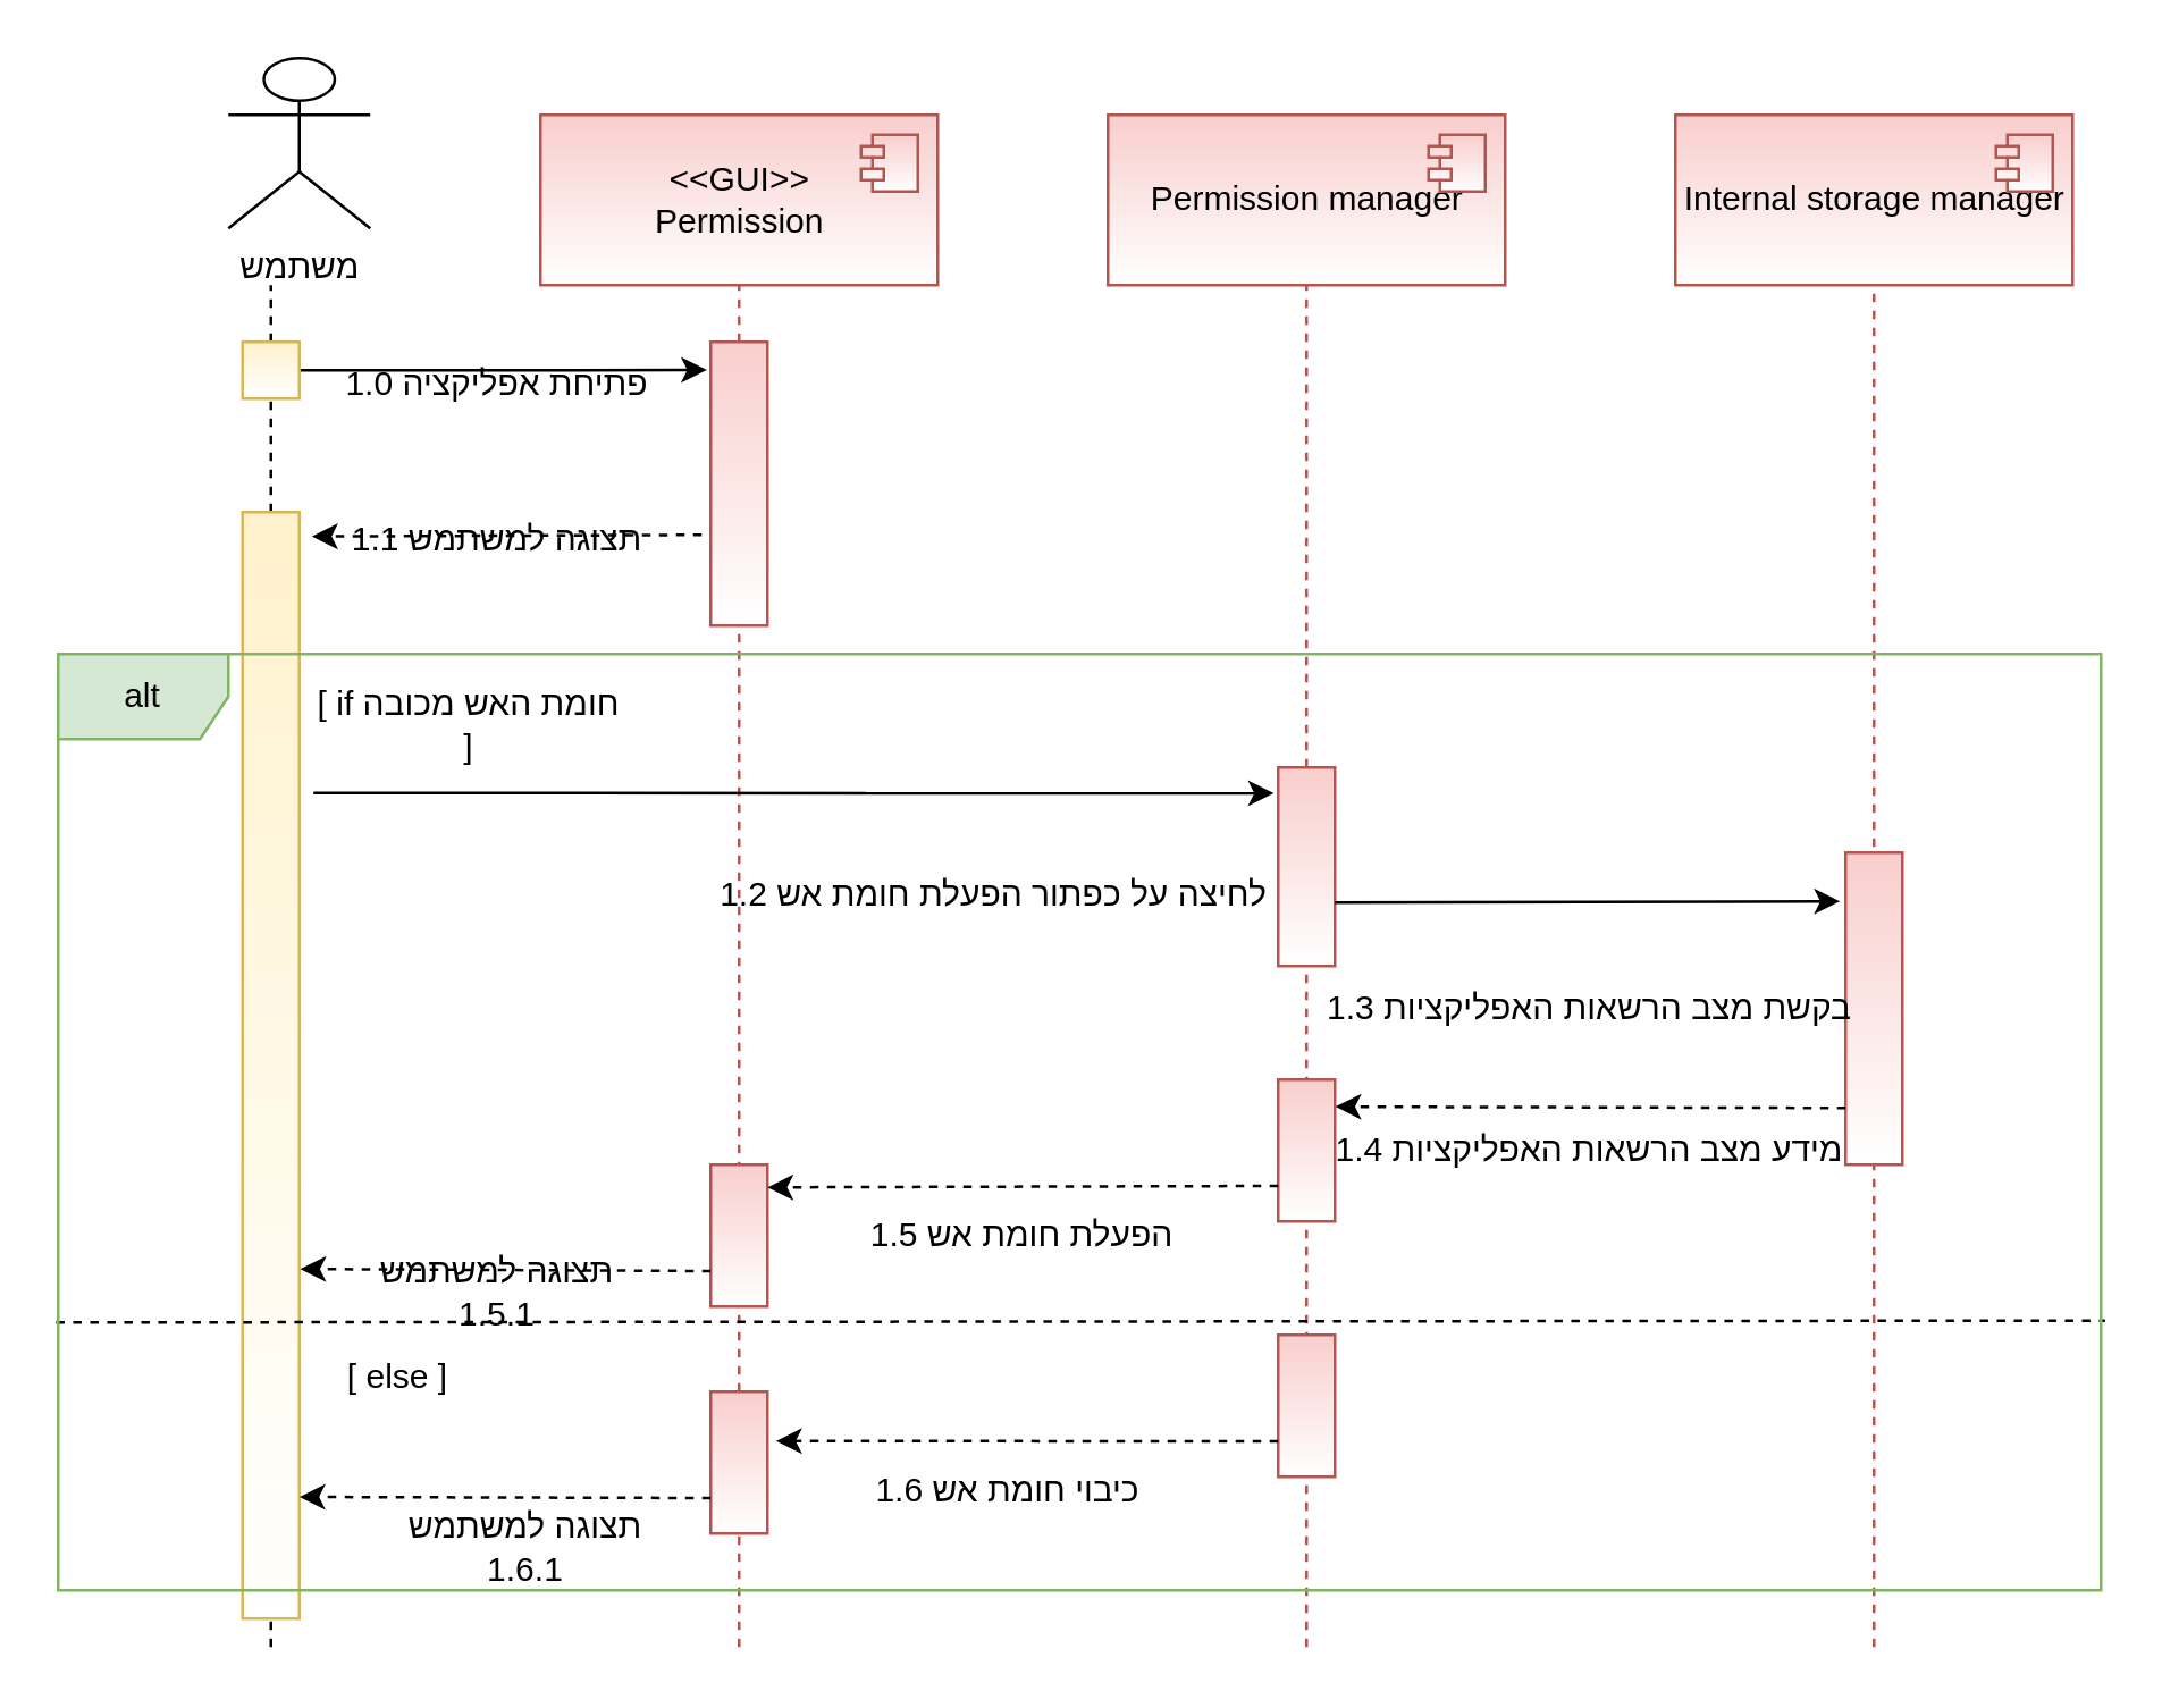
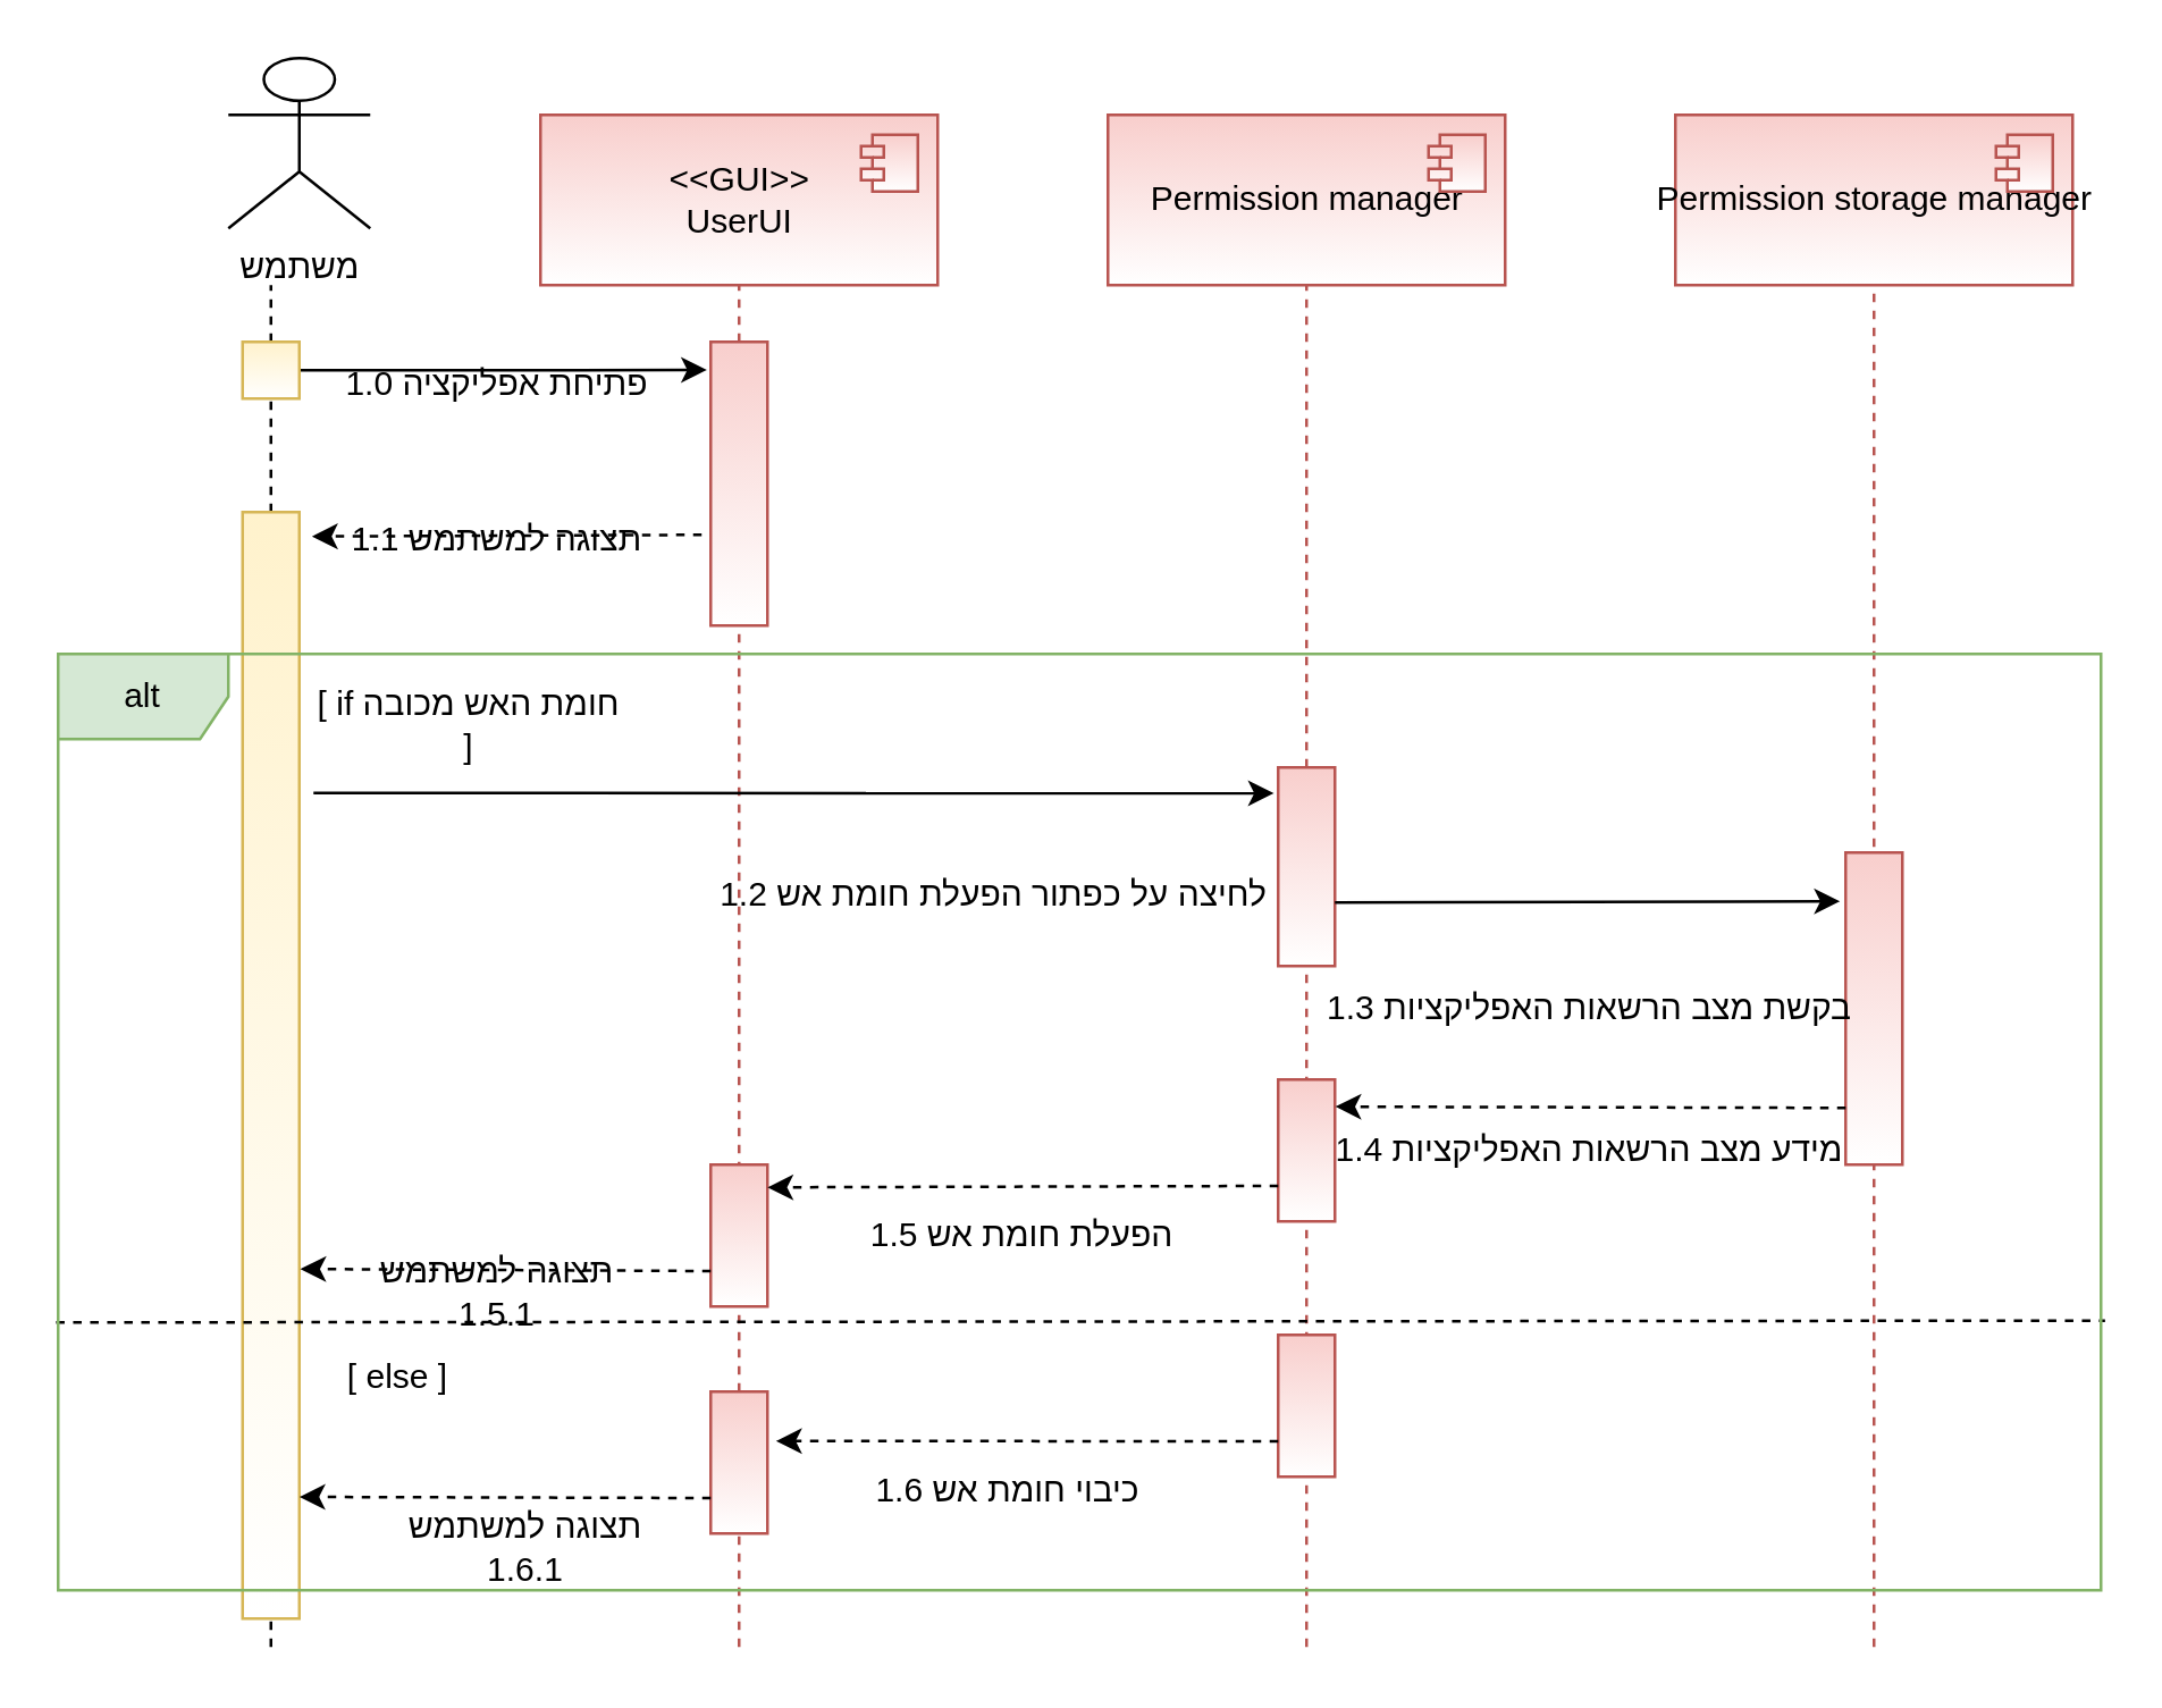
  <mxCell id="0" />
  <mxCell id="1" parent="0" />
  <mxCell id="2" value="משתמש" style="shape=umlActor;verticalLabelPosition=bottom;verticalAlign=top;html=1;outlineConnect=0;gradientColor=#ffffff;" parent="1" vertex="1"><mxGeometry x="80" y="20" width="50" height="60" as="geometry" /></mxCell>
  <mxCell id="3" value="" style="endArrow=none;dashed=1;html=1;rounded=0;startArrow=none;" parent="1" source="11" edge="1"><mxGeometry width="50" height="50" relative="1" as="geometry"><mxPoint x="95" y="480" as="sourcePoint" /><mxPoint x="95" y="100" as="targetPoint" /></mxGeometry></mxCell>
  <mxCell id="4" value="" style="endArrow=none;dashed=1;html=1;rounded=0;entryX=0.5;entryY=1;entryDx=0;entryDy=0;fillColor=#f8cecc;strokeColor=#b85450;startArrow=none;" parent="1" source="8" edge="1"><mxGeometry width="50" height="50" relative="1" as="geometry"><mxPoint x="260" y="490" as="sourcePoint" /><mxPoint x="260" y="100" as="targetPoint" /></mxGeometry></mxCell>
  <mxCell id="5" value="" style="endArrow=none;dashed=1;html=1;rounded=0;entryX=0.5;entryY=1;entryDx=0;entryDy=0;fillColor=#f8cecc;strokeColor=#b85450;startArrow=none;" parent="1" source="24" edge="1"><mxGeometry width="50" height="50" relative="1" as="geometry"><mxPoint x="460" y="500" as="sourcePoint" /><mxPoint x="460" y="100" as="targetPoint" /></mxGeometry></mxCell>
  <mxCell id="6" style="edgeStyle=orthogonalEdgeStyle;rounded=0;orthogonalLoop=1;jettySize=auto;html=1;entryX=-0.067;entryY=0.099;entryDx=0;entryDy=0;entryPerimeter=0;" parent="1" source="7" target="8" edge="1"><mxGeometry relative="1" as="geometry"><mxPoint x="240" y="134" as="targetPoint" /></mxGeometry></mxCell>
  <mxCell id="7" value="" style="rounded=0;whiteSpace=wrap;html=1;fillColor=#fff2cc;strokeColor=#d6b656;gradientColor=#ffffff;" parent="1" vertex="1"><mxGeometry x="85" y="120" width="20" height="20" as="geometry" /></mxCell>
  <mxCell id="8" value="" style="rounded=0;whiteSpace=wrap;html=1;fillColor=#f8cecc;strokeColor=#b85450;gradientColor=#ffffff;" parent="1" vertex="1"><mxGeometry x="250" y="120" width="20" height="100" as="geometry" /></mxCell>
  <mxCell id="9" value="" style="endArrow=none;dashed=1;html=1;rounded=0;entryX=0.5;entryY=1;entryDx=0;entryDy=0;fillColor=#f8cecc;strokeColor=#b85450;" parent="1" target="8" edge="1"><mxGeometry width="50" height="50" relative="1" as="geometry"><mxPoint x="260" y="580" as="sourcePoint" /><mxPoint x="260" y="100" as="targetPoint" /></mxGeometry></mxCell>
  <mxCell id="10" value="פתיחת אפליקציה 1.0" style="text;html=1;strokeColor=none;fillColor=none;align=center;verticalAlign=middle;whiteSpace=wrap;rounded=0;textDirection=rtl;" parent="1" vertex="1"><mxGeometry x="120" y="120" width="110" height="30" as="geometry" /></mxCell>
  <mxCell id="11" value="" style="rounded=0;whiteSpace=wrap;html=1;fillColor=#fff2cc;strokeColor=#d6b656;gradientColor=#ffffff;" parent="1" vertex="1"><mxGeometry x="85" y="180" width="20" height="390" as="geometry" /></mxCell>
  <mxCell id="12" value="" style="endArrow=none;dashed=1;html=1;rounded=0;" parent="1" target="11" edge="1"><mxGeometry width="50" height="50" relative="1" as="geometry"><mxPoint x="95" y="580" as="sourcePoint" /><mxPoint x="95" y="100" as="targetPoint" /></mxGeometry></mxCell>
  <mxCell id="13" value="" style="endArrow=classic;html=1;rounded=0;exitX=-0.16;exitY=0.68;exitDx=0;exitDy=0;exitPerimeter=0;entryX=1.223;entryY=0.022;entryDx=0;entryDy=0;entryPerimeter=0;dashed=1;" parent="1" source="8" target="11" edge="1"><mxGeometry width="50" height="50" relative="1" as="geometry"><mxPoint x="220" y="240" as="sourcePoint" /><mxPoint x="180" y="260" as="targetPoint" /></mxGeometry></mxCell>
  <mxCell id="14" value="תצוגה למשתמש 1.1" style="text;html=1;strokeColor=none;fillColor=none;align=center;verticalAlign=middle;whiteSpace=wrap;rounded=0;textDirection=rtl;" parent="1" vertex="1"><mxGeometry x="120" y="175" width="110" height="30" as="geometry" /></mxCell>
  <mxCell id="15" value="" style="endArrow=none;dashed=1;html=1;rounded=0;entryX=0.5;entryY=1;entryDx=0;entryDy=0;fillColor=#f8cecc;strokeColor=#b85450;" parent="1" target="22" edge="1"><mxGeometry width="50" height="50" relative="1" as="geometry"><mxPoint x="660" y="580" as="sourcePoint" /><mxPoint x="630" y="100" as="targetPoint" /><Array as="points" /></mxGeometry></mxCell>
  <mxCell id="16" value="" style="endArrow=classic;html=1;rounded=0;entryX=-0.075;entryY=0.13;entryDx=0;entryDy=0;entryPerimeter=0;" parent="1" target="24" edge="1"><mxGeometry width="50" height="50" relative="1" as="geometry"><mxPoint x="110" y="279" as="sourcePoint" /><mxPoint x="450" y="263" as="targetPoint" /></mxGeometry></mxCell>
  <mxCell id="17" value="לחיצה על כפתור הפעלת חומת אש 1.2" style="text;html=1;strokeColor=none;fillColor=none;align=center;verticalAlign=middle;whiteSpace=wrap;rounded=0;textDirection=rtl;" parent="1" vertex="1"><mxGeometry x="250" y="300" width="200" height="30" as="geometry" /></mxCell>
- <mxCell id="18" value="&lt;span&gt;&amp;lt;&amp;lt;GUI&amp;gt;&amp;gt;&lt;/span&gt;&lt;br&gt;&lt;span&gt;Permission&lt;/span&gt;" style="html=1;dropTarget=0;fillColor=#f8cecc;strokeColor=#b85450;gradientColor=#ffffff;" parent="1" vertex="1"><mxGeometry x="190" y="40" width="140" height="60" as="geometry" /></mxCell>
+ <mxCell id="18" value="&lt;span&gt;&amp;lt;&amp;lt;GUI&amp;gt;&amp;gt;&lt;/span&gt;&lt;br&gt;&lt;span&gt;UserUI&lt;/span&gt;" style="html=1;dropTarget=0;fillColor=#f8cecc;strokeColor=#b85450;gradientColor=#ffffff;" parent="1" vertex="1"><mxGeometry x="190" y="40" width="140" height="60" as="geometry" /></mxCell>
  <mxCell id="19" value="" style="shape=module;jettyWidth=8;jettyHeight=4;fillColor=#f8cecc;strokeColor=#b85450;gradientColor=#ffffff;" parent="18" vertex="1"><mxGeometry x="1" width="20" height="20" relative="1" as="geometry"><mxPoint x="-27" y="7" as="offset" /></mxGeometry></mxCell>
  <mxCell id="20" value="Permission manager" style="html=1;dropTarget=0;fillColor=#f8cecc;strokeColor=#b85450;gradientColor=#ffffff;" parent="1" vertex="1"><mxGeometry x="390" y="40" width="140" height="60" as="geometry" /></mxCell>
  <mxCell id="21" value="" style="shape=module;jettyWidth=8;jettyHeight=4;fillColor=#f8cecc;strokeColor=#b85450;gradientColor=#ffffff;" parent="20" vertex="1"><mxGeometry x="1" width="20" height="20" relative="1" as="geometry"><mxPoint x="-27" y="7" as="offset" /></mxGeometry></mxCell>
- <mxCell id="22" value="&lt;span&gt;Internal storage manager&lt;/span&gt;" style="html=1;dropTarget=0;fillColor=#f8cecc;strokeColor=#b85450;gradientColor=#ffffff;" parent="1" vertex="1"><mxGeometry x="590" y="40" width="140" height="60" as="geometry" /></mxCell>
+ <mxCell id="22" value="&lt;span&gt;Permission storage manager&lt;/span&gt;" style="html=1;dropTarget=0;fillColor=#f8cecc;strokeColor=#b85450;gradientColor=#ffffff;" parent="1" vertex="1"><mxGeometry x="590" y="40" width="140" height="60" as="geometry" /></mxCell>
  <mxCell id="23" value="" style="shape=module;jettyWidth=8;jettyHeight=4;fillColor=#f8cecc;strokeColor=#b85450;gradientColor=#ffffff;" parent="22" vertex="1"><mxGeometry x="1" width="20" height="20" relative="1" as="geometry"><mxPoint x="-27" y="7" as="offset" /></mxGeometry></mxCell>
  <mxCell id="24" value="" style="rounded=0;whiteSpace=wrap;html=1;fillColor=#f8cecc;strokeColor=#b85450;gradientColor=#ffffff;" parent="1" vertex="1"><mxGeometry x="450" y="270" width="20" height="70" as="geometry" /></mxCell>
  <mxCell id="25" value="" style="endArrow=none;dashed=1;html=1;rounded=0;entryX=0.5;entryY=1;entryDx=0;entryDy=0;fillColor=#f8cecc;strokeColor=#b85450;" parent="1" target="24" edge="1"><mxGeometry width="50" height="50" relative="1" as="geometry"><mxPoint x="460" y="580" as="sourcePoint" /><mxPoint x="460" y="140" as="targetPoint" /></mxGeometry></mxCell>
  <mxCell id="26" value="" style="rounded=0;whiteSpace=wrap;html=1;fillColor=#f8cecc;strokeColor=#b85450;gradientColor=#ffffff;" parent="1" vertex="1"><mxGeometry x="650" y="300" width="20" height="110" as="geometry" /></mxCell>
  <mxCell id="27" value="" style="endArrow=classic;html=1;rounded=0;entryX=-0.1;entryY=0.156;entryDx=0;entryDy=0;entryPerimeter=0;exitX=1;exitY=0.68;exitDx=0;exitDy=0;exitPerimeter=0;" parent="1" source="24" target="26" edge="1"><mxGeometry width="50" height="50" relative="1" as="geometry"><mxPoint x="400" y="351" as="sourcePoint" /><mxPoint x="612.14" y="351.05" as="targetPoint" /></mxGeometry></mxCell>
  <mxCell id="28" value="בקשת מצב הרשאות האפליקציות 1.3" style="text;html=1;strokeColor=none;fillColor=none;align=center;verticalAlign=middle;whiteSpace=wrap;rounded=0;textDirection=rtl;" parent="1" vertex="1"><mxGeometry x="460" y="340" width="200" height="30" as="geometry" /></mxCell>
  <mxCell id="29" value="" style="rounded=0;whiteSpace=wrap;html=1;fillColor=#f8cecc;strokeColor=#b85450;gradientColor=#ffffff;" parent="1" vertex="1"><mxGeometry x="450" y="380" width="20" height="50" as="geometry" /></mxCell>
  <mxCell id="30" value="" style="endArrow=classic;html=1;rounded=0;exitX=-0.08;exitY=0.625;exitDx=0;exitDy=0;exitPerimeter=0;entryX=1.008;entryY=0.191;entryDx=0;entryDy=0;entryPerimeter=0;dashed=1;" parent="1" target="29" edge="1"><mxGeometry width="50" height="50" relative="1" as="geometry"><mxPoint x="650" y="390" as="sourcePoint" /><mxPoint x="512.4" y="390.88" as="targetPoint" /></mxGeometry></mxCell>
  <mxCell id="31" value="מידע מצב הרשאות האפליקציות 1.4" style="text;html=1;strokeColor=none;fillColor=none;align=center;verticalAlign=middle;whiteSpace=wrap;rounded=0;textDirection=rtl;" parent="1" vertex="1"><mxGeometry x="460" y="390" width="200" height="30" as="geometry" /></mxCell>
  <mxCell id="32" value="" style="rounded=0;whiteSpace=wrap;html=1;fillColor=#f8cecc;strokeColor=#b85450;gradientColor=#ffffff;" parent="1" vertex="1"><mxGeometry x="250" y="410" width="20" height="50" as="geometry" /></mxCell>
  <mxCell id="33" value="" style="endArrow=classic;html=1;rounded=0;exitX=0;exitY=0.75;exitDx=0;exitDy=0;dashed=1;" parent="1" source="29" edge="1"><mxGeometry width="50" height="50" relative="1" as="geometry"><mxPoint x="437.6" y="420" as="sourcePoint" /><mxPoint x="270" y="418" as="targetPoint" /></mxGeometry></mxCell>
  <mxCell id="34" value="הפעלת חומת אש 1.5" style="text;html=1;strokeColor=none;fillColor=none;align=center;verticalAlign=middle;whiteSpace=wrap;rounded=0;textDirection=rtl;" parent="1" vertex="1"><mxGeometry x="260" y="420" width="200" height="30" as="geometry" /></mxCell>
  <mxCell id="35" value="" style="endArrow=none;dashed=1;html=1;rounded=0;exitX=-0.001;exitY=0.714;exitDx=0;exitDy=0;exitPerimeter=0;entryX=1.002;entryY=0.712;entryDx=0;entryDy=0;entryPerimeter=0;" parent="1" source="46" target="46" edge="1"><mxGeometry width="50" height="50" relative="1" as="geometry"><mxPoint x="470" y="360" as="sourcePoint" /><mxPoint x="740" y="349" as="targetPoint" /></mxGeometry></mxCell>
  <mxCell id="36" value="[ if חומת האש מכובה ]" style="text;html=1;strokeColor=none;fillColor=none;align=center;verticalAlign=middle;whiteSpace=wrap;rounded=0;" parent="1" vertex="1"><mxGeometry x="110" y="240" width="110" height="30" as="geometry" /></mxCell>
  <mxCell id="37" value="[ else ]" style="text;html=1;strokeColor=none;fillColor=none;align=center;verticalAlign=middle;whiteSpace=wrap;rounded=0;" parent="1" vertex="1"><mxGeometry x="110" y="470" width="60" height="30" as="geometry" /></mxCell>
  <mxCell id="38" value="" style="rounded=0;whiteSpace=wrap;html=1;fillColor=#f8cecc;strokeColor=#b85450;gradientColor=#ffffff;" parent="1" vertex="1"><mxGeometry x="450" y="470" width="20" height="50" as="geometry" /></mxCell>
  <mxCell id="39" value="" style="rounded=0;whiteSpace=wrap;html=1;fillColor=#f8cecc;strokeColor=#b85450;gradientColor=#ffffff;" parent="1" vertex="1"><mxGeometry x="250" y="490" width="20" height="50" as="geometry" /></mxCell>
  <mxCell id="40" value="" style="endArrow=classic;html=1;rounded=0;exitX=0;exitY=0.75;exitDx=0;exitDy=0;entryX=1.151;entryY=0.348;entryDx=0;entryDy=0;entryPerimeter=0;dashed=1;" parent="1" source="38" target="39" edge="1"><mxGeometry width="50" height="50" relative="1" as="geometry"><mxPoint x="460" y="427.5" as="sourcePoint" /><mxPoint x="280" y="428" as="targetPoint" /></mxGeometry></mxCell>
  <mxCell id="41" value="כיבוי חומת אש 1.6" style="text;html=1;strokeColor=none;fillColor=none;align=center;verticalAlign=middle;whiteSpace=wrap;rounded=0;textDirection=rtl;" parent="1" vertex="1"><mxGeometry x="270" y="510" width="170" height="30" as="geometry" /></mxCell>
  <mxCell id="42" value="" style="endArrow=classic;html=1;rounded=0;exitX=0;exitY=0.75;exitDx=0;exitDy=0;entryX=1.017;entryY=0.684;entryDx=0;entryDy=0;entryPerimeter=0;dashed=1;" parent="1" source="32" target="11" edge="1"><mxGeometry width="50" height="50" relative="1" as="geometry"><mxPoint x="136.98" y="420.1" as="sourcePoint" /><mxPoint x="-40" y="420" as="targetPoint" /></mxGeometry></mxCell>
  <mxCell id="43" value="" style="endArrow=classic;html=1;rounded=0;exitX=0;exitY=0.75;exitDx=0;exitDy=0;entryX=1.002;entryY=0.89;entryDx=0;entryDy=0;entryPerimeter=0;dashed=1;" parent="1" source="39" target="11" edge="1"><mxGeometry width="50" height="50" relative="1" as="geometry"><mxPoint x="260" y="457.5" as="sourcePoint" /><mxPoint x="120.14" y="457.15" as="targetPoint" /></mxGeometry></mxCell>
  <mxCell id="44" value="תצוגה למשתמש 1.5.1" style="text;html=1;strokeColor=none;fillColor=none;align=center;verticalAlign=middle;whiteSpace=wrap;rounded=0;textDirection=rtl;" parent="1" vertex="1"><mxGeometry x="120" y="440" width="110" height="30" as="geometry" /></mxCell>
  <mxCell id="45" value="תצוגה למשתמש 1.6.1" style="text;html=1;strokeColor=none;fillColor=none;align=center;verticalAlign=middle;whiteSpace=wrap;rounded=0;textDirection=rtl;" parent="1" vertex="1"><mxGeometry x="130" y="530" width="110" height="30" as="geometry" /></mxCell>
  <mxCell id="46" value="alt" style="shape=umlFrame;whiteSpace=wrap;html=1;fillColor=#d5e8d4;strokeColor=#82b366;" parent="1" vertex="1"><mxGeometry x="20" y="230" width="720" height="330" as="geometry" /></mxCell>
